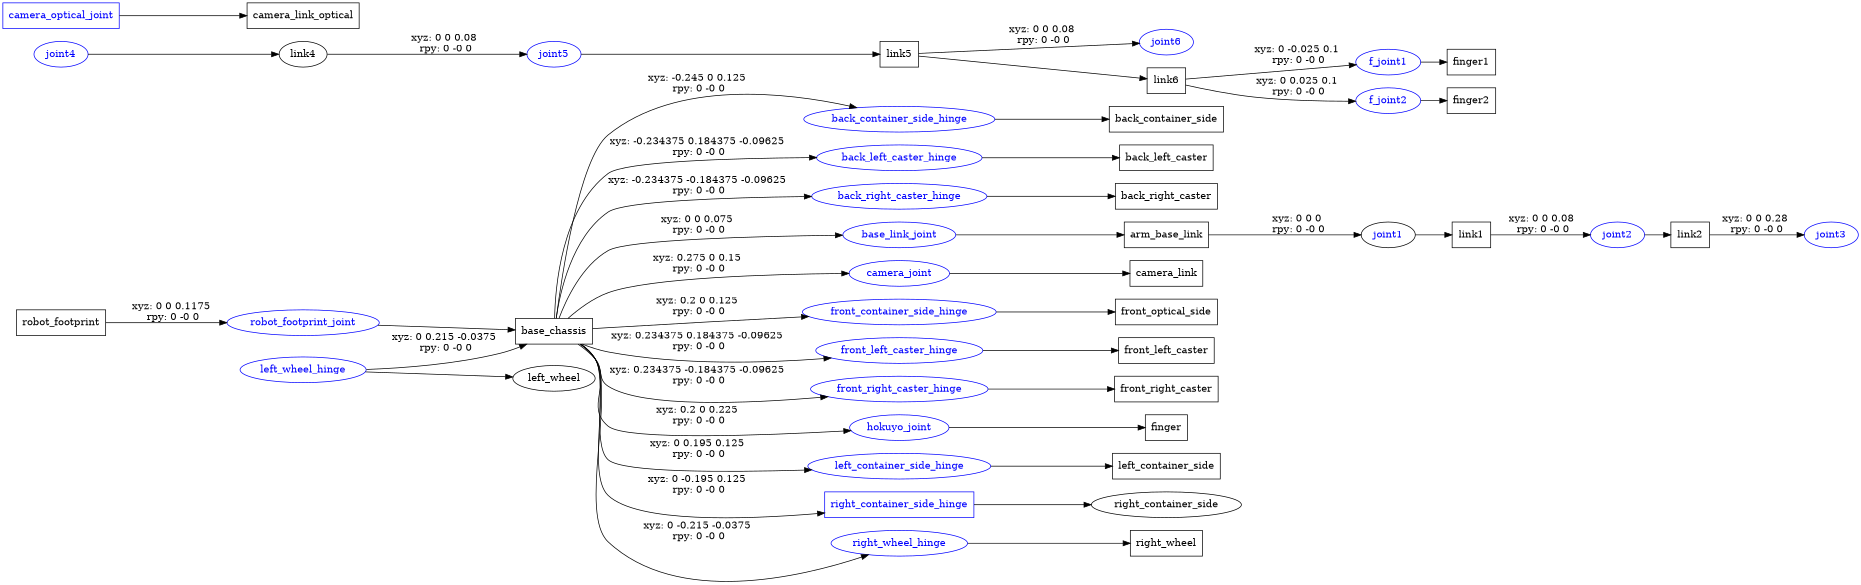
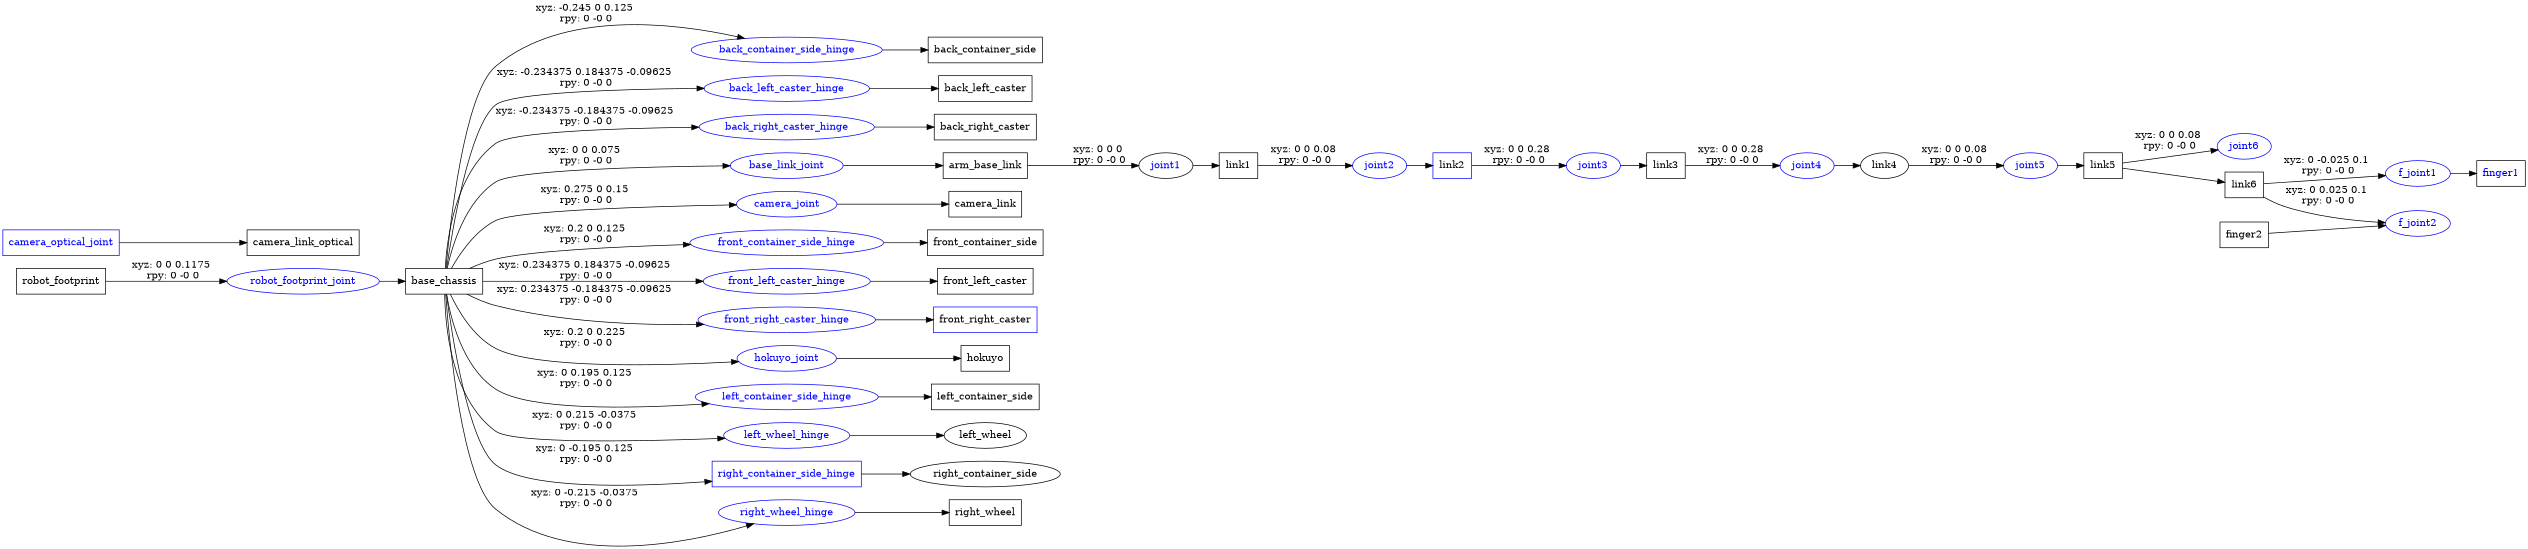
  digraph {
    rankdir=LR
    node [shape=ellipse]
    n1 [label=robot_footprint shape=box]
    robot_footprint_joint [color=blue fontcolor=blue]
    n3 [label=base_chassis shape=box]
    back_container_side_hinge [color=blue fontcolor=blue]
    back_left_caster_hinge [color=blue fontcolor=blue]
    back_right_caster_hinge [color=blue fontcolor=blue]
    base_link_joint [color=blue fontcolor=blue]
    camera_joint [color=blue fontcolor=blue]
    front_container_side_hinge [color=blue fontcolor=blue]
    front_left_caster_hinge [color=blue fontcolor=blue]
    front_right_caster_hinge [color=blue fontcolor=blue]
    hokuyo_joint [color=blue fontcolor=blue]
    left_container_side_hinge [color=blue fontcolor=blue]
    left_wheel_hinge [color=blue fontcolor=blue]
    right_container_side_hinge [color=blue fontcolor=blue shape=box]
    right_wheel_hinge [color=blue fontcolor=blue]
    n17 [label=back_container_side shape=box]
    n18 [label=back_left_caster shape=box]
    n19 [label=back_right_caster shape=box]
    n20 [label=arm_base_link shape=box]
    n21 [label=camera_link shape=box]
-   n22 [label=front_optical_side shape=box]
+   n22 [label=front_container_side shape=box]
    n23 [label=front_left_caster shape=box]
-   n24 [label=front_right_caster shape=box]
-   n25 [label=finger shape=box]
+   n24 [label=front_right_caster shape=box color=blue]
+   n25 [label=hokuyo shape=box]
    n26 [label=left_container_side shape=box]
    n27 [label=left_wheel]
    n28 [label=right_container_side]
    n29 [label=right_wheel shape=box]
    joint1 [color=black fontcolor=blue]
    n31 [label=link1 shape=box]
    joint2 [color=blue fontcolor=blue]
-   n33 [label=link2 shape=box]
+   n33 [label=link2 shape=box color=blue]
    joint3 [color=blue fontcolor=blue]
+   n35 [label=link3 shape=box]
    joint4 [color=blue fontcolor=blue]
    n37 [label=link4]
    joint5 [color=blue fontcolor=blue]
    n39 [label=link5 shape=box]
    joint6 [color=blue fontcolor=blue]
    n41 [label=link6 shape=box]
    f_joint1 [color=blue fontcolor=blue]
    f_joint2 [color=blue fontcolor=blue]
-   n44 [label=finger1 shape=box]
+   n44 [label=finger1 shape=box fontcolor=blue]
    n45 [label=finger2 shape=box]
    camera_optical_joint [color=blue fontcolor=blue shape=box]
    n47 [label=camera_link_optical shape=box]
    n1 -> robot_footprint_joint [label="xyz: 0 0 0.1175 \nrpy: 0 -0 0"]
    robot_footprint_joint -> n3
    n3 -> back_container_side_hinge [label="xyz: -0.245 0 0.125 \nrpy: 0 -0 0"]
    n3 -> back_left_caster_hinge [label="xyz: -0.234375 0.184375 -0.09625 \nrpy: 0 -0 0"]
    n3 -> back_right_caster_hinge [label="xyz: -0.234375 -0.184375 -0.09625 \nrpy: 0 -0 0"]
    n3 -> base_link_joint [label="xyz: 0 0 0.075 \nrpy: 0 -0 0"]
    n3 -> camera_joint [label="xyz: 0.275 0 0.15 \nrpy: 0 -0 0"]
    n3 -> front_container_side_hinge [label="xyz: 0.2 0 0.125 \nrpy: 0 -0 0"]
    n3 -> front_left_caster_hinge [label="xyz: 0.234375 0.184375 -0.09625 \nrpy: 0 -0 0"]
    n3 -> front_right_caster_hinge [label="xyz: 0.234375 -0.184375 -0.09625 \nrpy: 0 -0 0"]
    n3 -> hokuyo_joint [label="xyz: 0.2 0 0.225 \nrpy: 0 -0 0"]
    n3 -> left_container_side_hinge [label="xyz: 0 0.195 0.125 \nrpy: 0 -0 0"]
-   left_wheel_hinge -> n3 [label="xyz: 0 0.215 -0.0375 \nrpy: 0 -0 0"]
+   n3 -> left_wheel_hinge [label="xyz: 0 0.215 -0.0375 \nrpy: 0 -0 0"]
    n3 -> right_container_side_hinge [label="xyz: 0 -0.195 0.125 \nrpy: 0 -0 0"]
    n3 -> right_wheel_hinge [label="xyz: 0 -0.215 -0.0375 \nrpy: 0 -0 0"]
    back_container_side_hinge -> n17
    back_left_caster_hinge -> n18
    back_right_caster_hinge -> n19
    base_link_joint -> n20
    camera_joint -> n21
    front_container_side_hinge -> n22
    front_left_caster_hinge -> n23
    front_right_caster_hinge -> n24
    hokuyo_joint -> n25
    left_container_side_hinge -> n26
    left_wheel_hinge -> n27
    right_container_side_hinge -> n28
    right_wheel_hinge -> n29
    n20 -> joint1 [label="xyz: 0 0 0 \nrpy: 0 -0 0"]
    joint1 -> n31
    n31 -> joint2 [label="xyz: 0 0 0.08 \nrpy: 0 -0 0"]
    joint2 -> n33
    n33 -> joint3 [label="xyz: 0 0 0.28 \nrpy: 0 -0 0"]
+   joint3 -> n35
+   n35 -> joint4 [label="xyz: 0 0 0.28 \nrpy: 0 -0 0"]
    joint4 -> n37
    n37 -> joint5 [label="xyz: 0 0 0.08 \nrpy: 0 -0 0"]
    joint5 -> n39
    n39 -> joint6 [label="xyz: 0 0 0.08 \nrpy: 0 -0 0"]
    n39 -> n41
    n41 -> f_joint1 [label="xyz: 0 -0.025 0.1 \nrpy: 0 -0 0"]
    n41 -> f_joint2 [label="xyz: 0 0.025 0.1 \nrpy: 0 -0 0"]
    f_joint1 -> n44
-   f_joint2 -> n45
+   n45 -> f_joint2
    camera_optical_joint -> n47
  }
